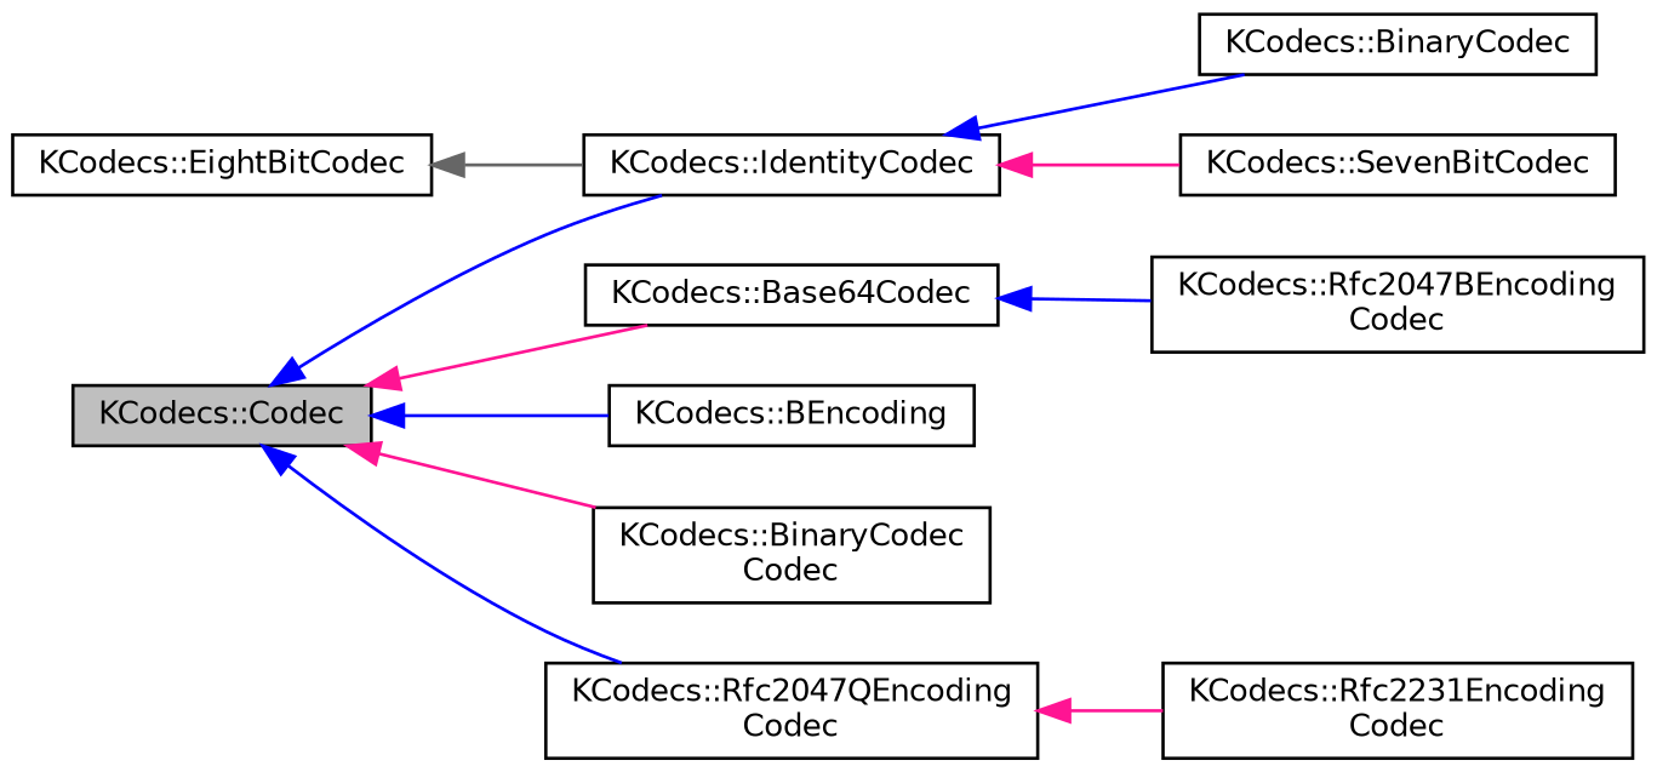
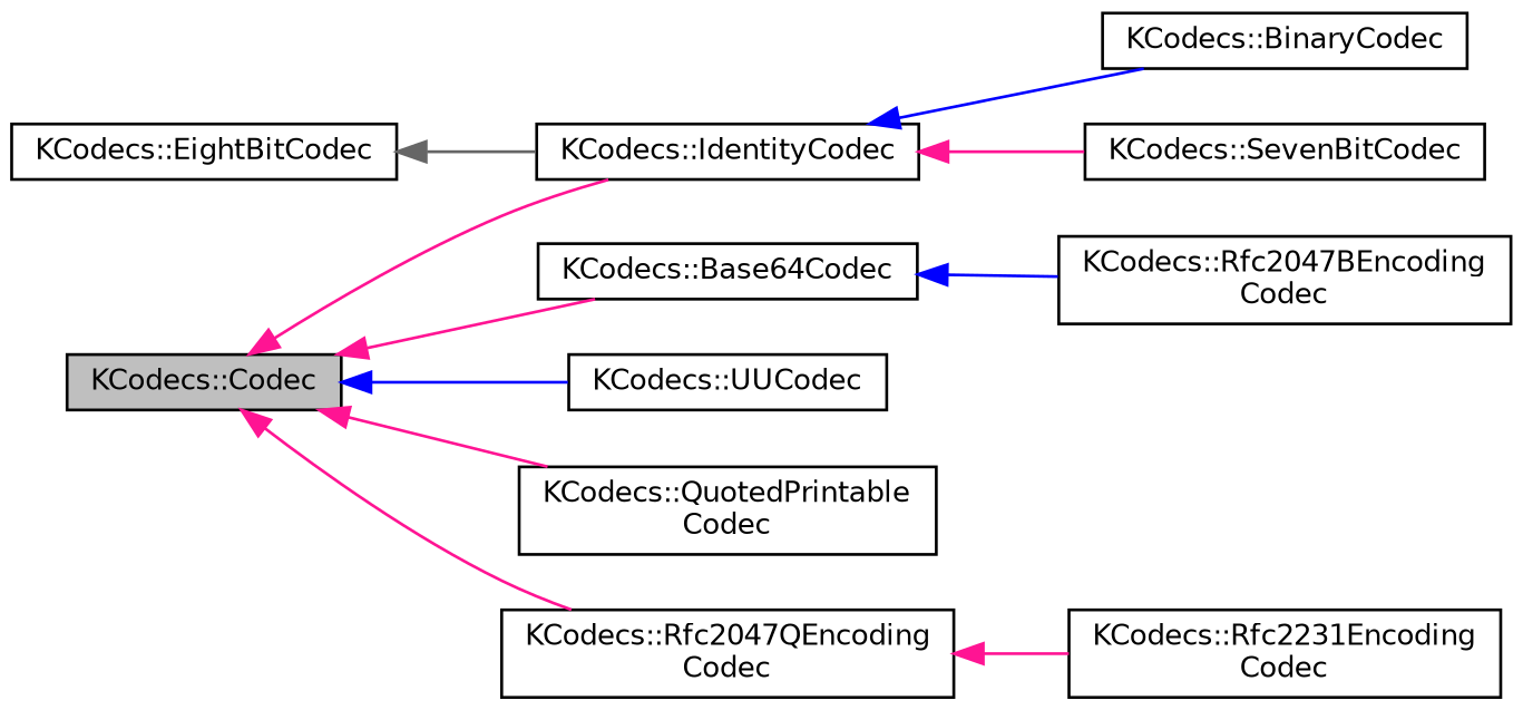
  digraph {
    rankdir=LR
    node [color=black fillcolor=white fontname=Helvetica fontsize=10 shape=record style=filled]
    edge [color=blue dir=back fontname=Helvetica fontsize=10 labelfontname=Helvetica labelfontsize=10 style=solid]
    n1 [fillcolor=grey75 fontcolor=black height=0.2 label="KCodecs::Codec" width=0.4]
    n2 [height=0.2 label="KCodecs::Base64Codec" width=0.4]
    n3 [height=0.2 label="KCodecs::IdentityCodec" width=0.4]
-   n4 [height=0.2 label="KCodecs::BinaryCodec\lCodec" width=0.4]
+   n4 [height=0.2 label="KCodecs::QuotedPrintable\lCodec" width=0.4]
    n5 [height=0.2 label="KCodecs::Rfc2047QEncoding\lCodec" width=0.4]
-   n6 [height=0.2 label="KCodecs::BEncoding" width=0.4]
+   n6 [height=0.2 label="KCodecs::UUCodec" width=0.4]
    n7 [height=0.2 label="KCodecs::Rfc2047BEncoding\lCodec" width=0.4]
    n8 [height=0.2 label="KCodecs::BinaryCodec" width=0.4]
    n9 [height=0.2 label="KCodecs::SevenBitCodec" width=0.4]
    n10 [height=0.2 label="KCodecs::Rfc2231Encoding\lCodec" width=0.4]
    n11 [height=0.2 label="KCodecs::EightBitCodec" width=0.4]
    n1 -> n2 [color=deeppink]
-   n1 -> n3
+   n1 -> n3 [color=deeppink]
    n1 -> n4 [color=deeppink]
-   n1 -> n5
+   n1 -> n5 [color=deeppink]
    n1 -> n6
    n2 -> n7
    n3 -> n8
    n3 -> n9 [color=deeppink]
    n5 -> n10 [color=deeppink]
    n11 -> n3 [color=gray40]
  }
